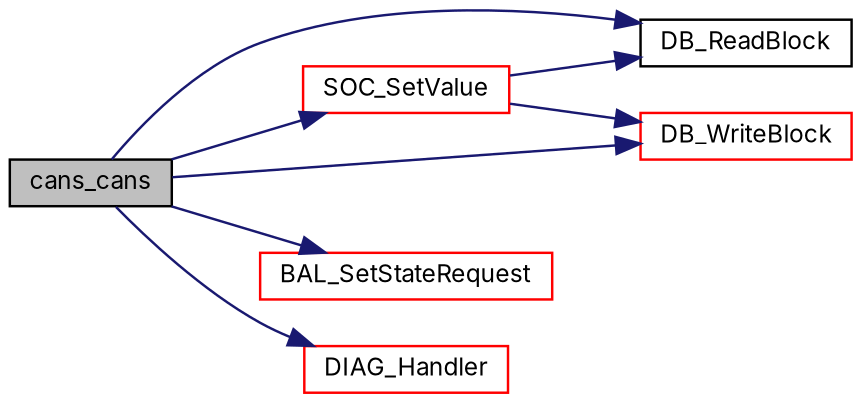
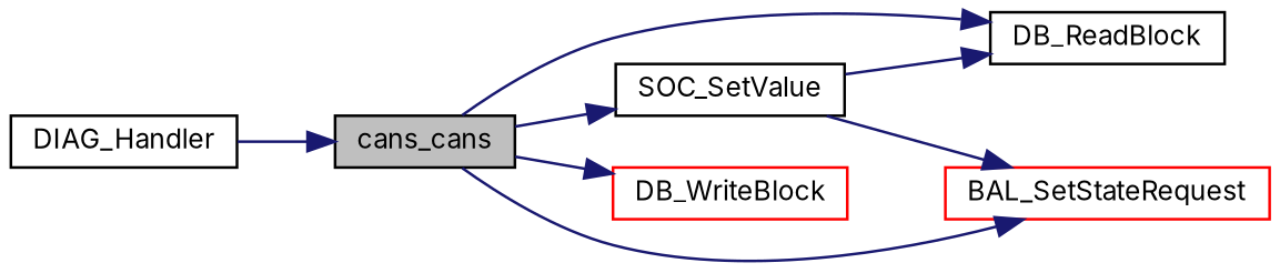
  digraph {
    fontname=Inter
    rankdir=LR
    node [color=red fillcolor=white fontname=Inter fontsize=10 shape=record style=filled]
    edge [color=midnightblue fontname=Inter fontsize=10 labelfontname=Helvetica labelfontsize=10 style=solid]
    n1 [color=black fillcolor=grey75 fontcolor=black height=0.2 label=cans_cans width=0.4]
-   n2 [height=0.2 label=SOC_SetValue width=0.4]
+   n2 [color=black height=0.2 label=SOC_SetValue width=0.4]
    n3 [color=black height=0.2 label=DB_ReadBlock width=0.4]
    n4 [height=0.2 label=DB_WriteBlock width=0.4]
    n5 [height=0.2 label=BAL_SetStateRequest width=0.4]
-   n6 [height=0.2 label=DIAG_Handler width=0.4]
+   n6 [color=black height=0.2 label=DIAG_Handler width=0.4]
    n1 -> n2
    n1 -> n3
    n1 -> n4
    n1 -> n5
-   n1 -> n6
+   n6 -> n1
    n2 -> n3
-   n2 -> n4
+   n2 -> n5
  }
